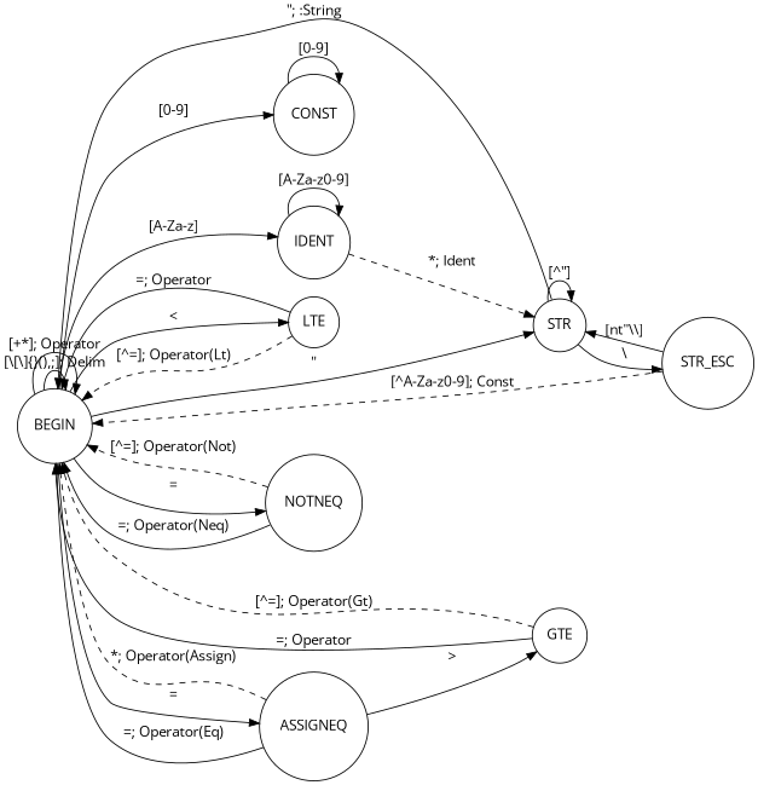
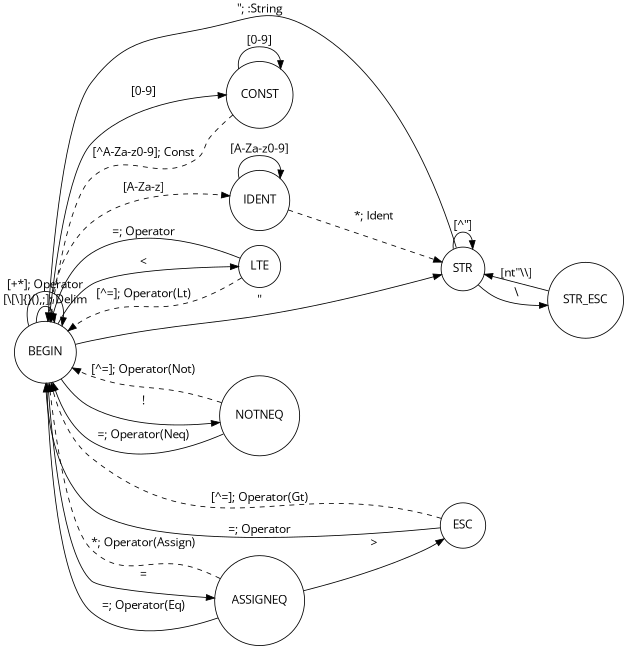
  digraph {
    fontname="Open Sans"
    rankdir=LR
    node [fontname="Open Sans" shape=circle]
    edge [fontname="Open Sans"]
    BEGIN
    IDENT
    CONST
    STR
    LTE
    ASSIGNEQ
    NOTNEQ
    STR_ESC
-   GTE
+   GTE [label=ESC]
    BEGIN -> BEGIN [label="[\\[\\]{}(),;]; Delim"]
    BEGIN -> BEGIN [label="[+*]; Operator"]
-   BEGIN -> IDENT [label="[A-Za-z]"]
+   BEGIN -> IDENT [label="[A-Za-z]" style=dashed]
    BEGIN -> CONST [label="[0-9]"]
    BEGIN -> STR [label="\""]
    BEGIN -> LTE [label="<"]
    BEGIN -> ASSIGNEQ [label="="]
-   BEGIN -> NOTNEQ [label="="]
+   BEGIN -> NOTNEQ [label="!"]
    IDENT -> IDENT [label="[A-Za-z0-9]"]
    IDENT -> STR [label="*; Ident" style=dashed]
-   STR_ESC -> BEGIN [label="[^A-Za-z0-9]; Const" style=dashed]
+   CONST -> BEGIN [label="[^A-Za-z0-9]; Const" style=dashed]
    CONST -> CONST [label="[0-9]"]
    STR -> BEGIN [label="\"; :String"]
    STR -> STR [label="[^\"]"]
    STR -> STR_ESC [label="\\"]
    LTE -> BEGIN [label="[^=]; Operator(Lt)" style=dashed]
    LTE -> BEGIN [label="=; Operator"]
    ASSIGNEQ -> BEGIN [label="=; Operator(Eq)"]
    ASSIGNEQ -> BEGIN [label="*; Operator(Assign)" style=dashed]
    ASSIGNEQ -> GTE [label=">"]
    NOTNEQ -> BEGIN [label="=; Operator(Neq)"]
    NOTNEQ -> BEGIN [label="[^=]; Operator(Not)" style=dashed]
    STR_ESC -> STR [label="[nt\"\\\\]"]
    GTE -> BEGIN [label="[^=]; Operator(Gt)" style=dashed]
    GTE -> BEGIN [label="=; Operator"]
  }
